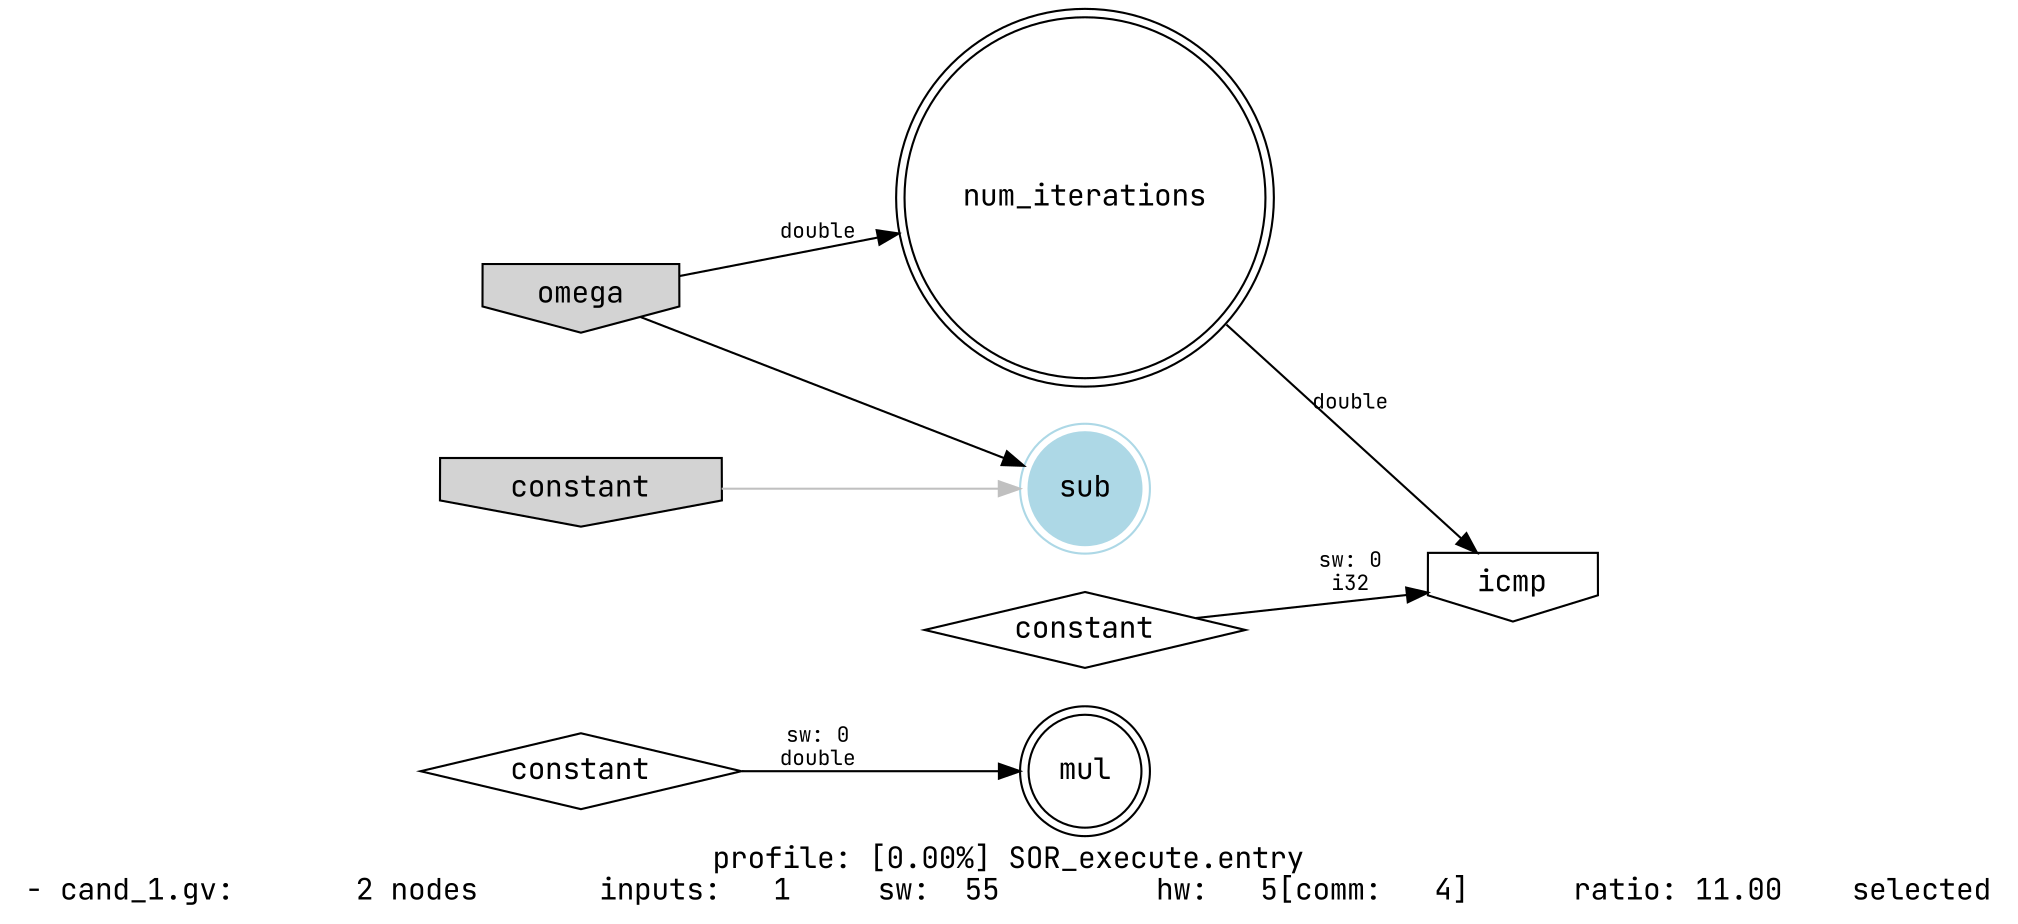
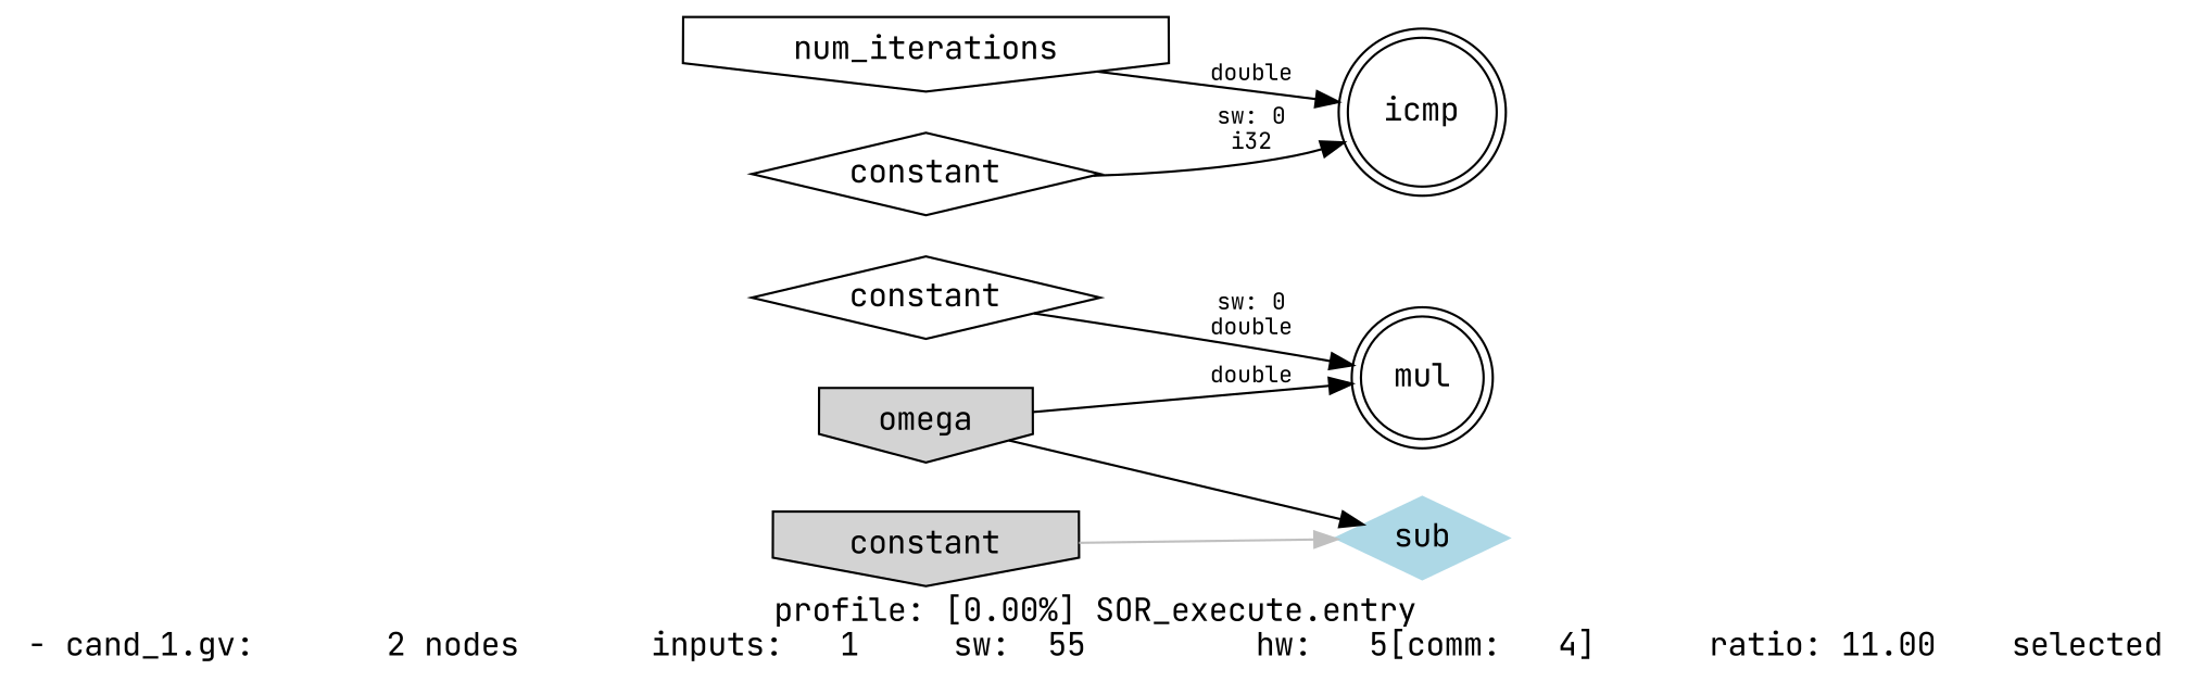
  digraph {
    fontname="JetBrains Mono"
    label="profile: [0.00%] SOR_execute.entry\n- cand_1.gv: 	   2 nodes 	 inputs:   1 	 sw:  55 	 hw:   5[comm:   4] 	 ratio: 11.00 	 selected"
    rankdir=LR
    node [fontname="JetBrains Mono" rank=sink shape=doublecircle]
    edge [fontname="JetBrains Mono" fontsize=10]
    n1 [label=mul]
    n2 [bgcolor=lightblue label=omega rank=source shape=invhouse style=filled]
-   n3 [color=lightblue label=sub style=filled]
+   n3 [color=lightblue label=sub shape=diamond style=filled]
    n4 [label=constant shape=diamond rank=""]
    n5 [bgcolor=lightblue label=constant rank=source shape=invhouse style=filled]
-   n6 [label=icmp shape=invhouse]
-   n7 [label=num_iterations rank=source]
+   n6 [label=icmp]
+   n7 [label=num_iterations rank=source shape=invhouse]
    n8 [label=constant shape=diamond rank=""]
-   n2 -> n7 [label=double]
+   n2 -> n1 [label=double]
    n2 -> n3 [color=black]
    n4 -> n1 [label="sw: 0\ndouble"]
    n5 -> n3 [color=gray]
    n7 -> n6 [label=double]
    n8 -> n6 [label="sw: 0\ni32"]
  }
